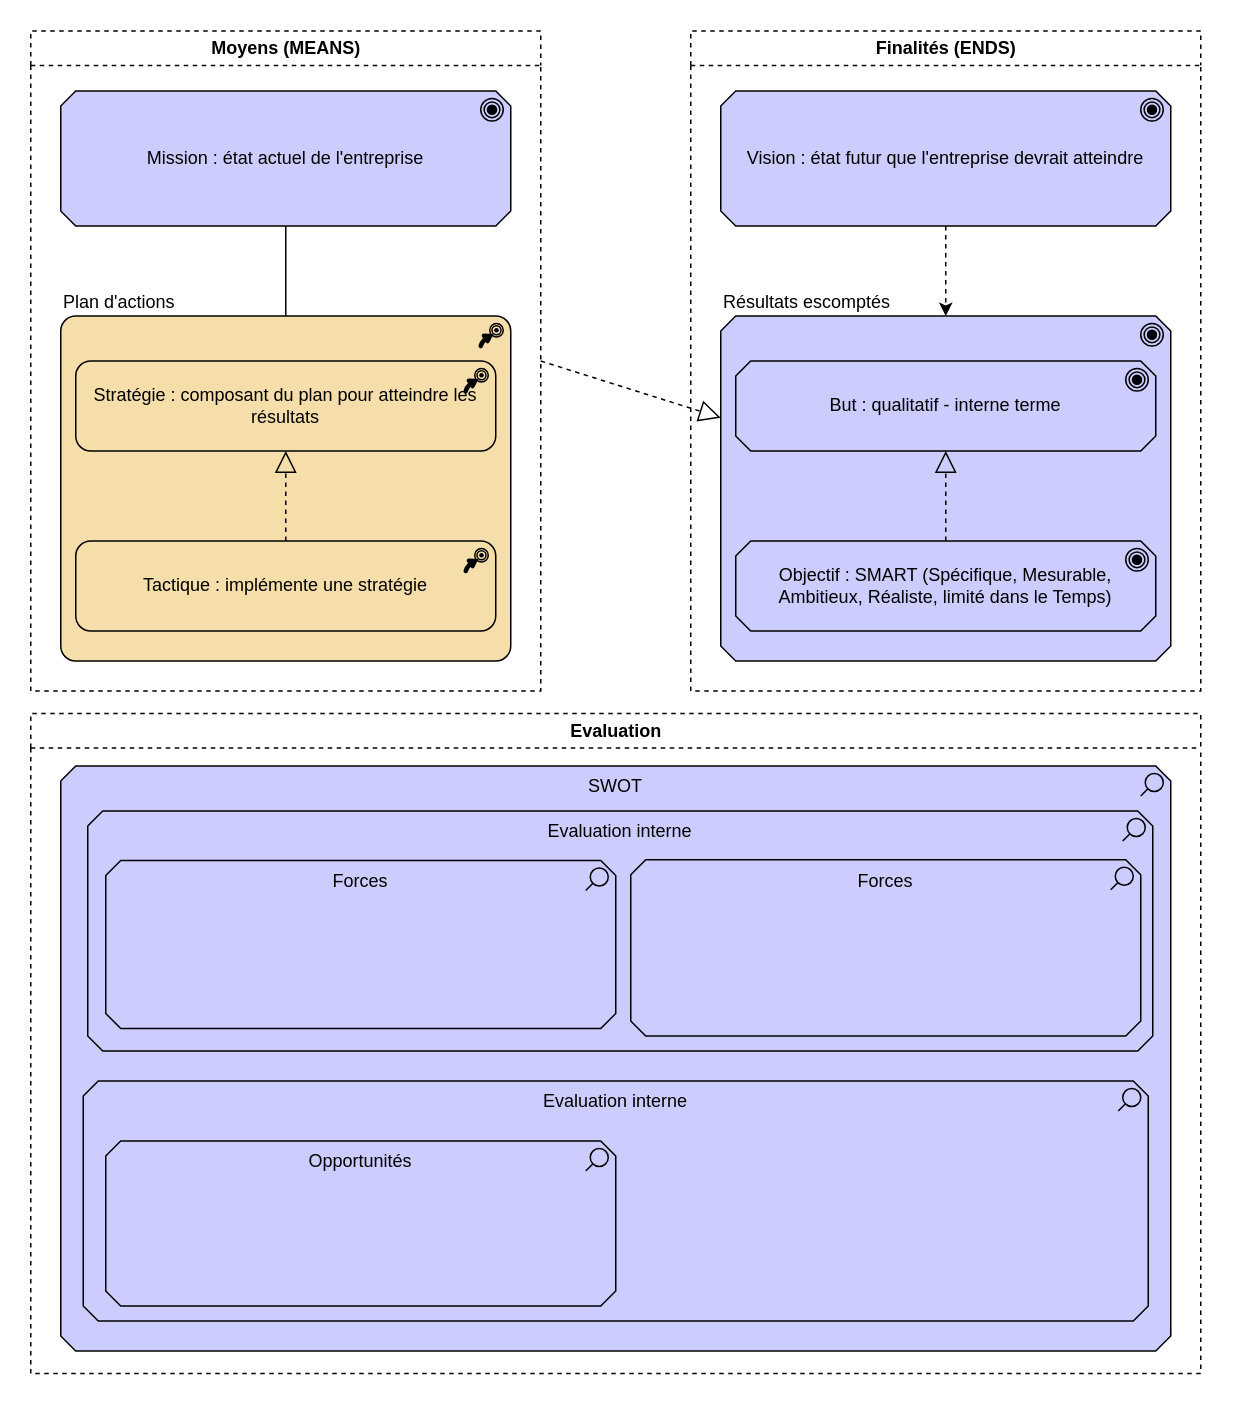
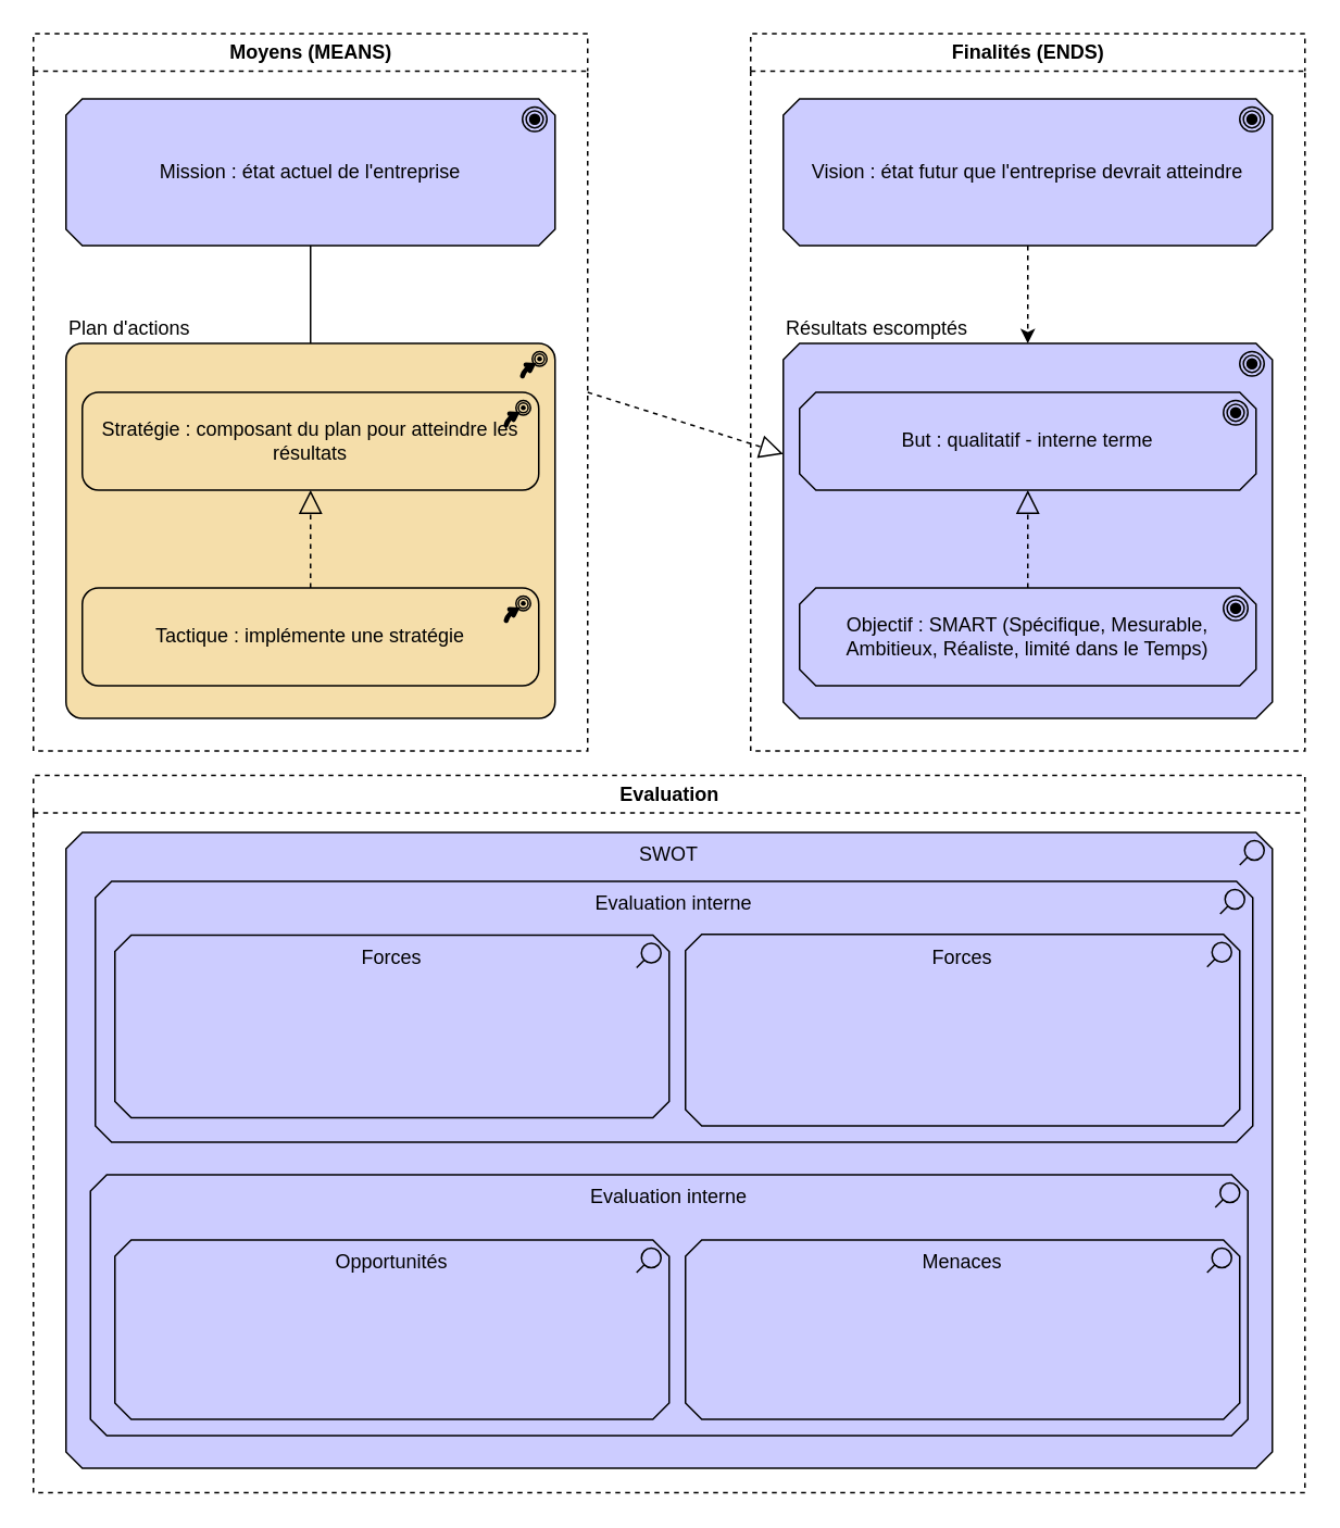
  <mxCell id="0" />
  <mxCell id="1" parent="0" />
  <mxCell id="2" value="Finalités (ENDS)" style="swimlane;html=1;dashed=1;" parent="1" vertex="1"><mxGeometry x="460" y="20" width="340" height="440" as="geometry" /></mxCell>
  <mxCell id="3" style="edgeStyle=orthogonalEdgeStyle;rounded=0;orthogonalLoop=1;jettySize=auto;html=1;entryX=0.5;entryY=0;entryDx=0;entryDy=0;entryPerimeter=0;endArrow=classic;endFill=1;startArrow=none;startFill=0;dashed=1;" parent="2" source="4" target="5" edge="1"><mxGeometry relative="1" as="geometry" /></mxCell>
  <mxCell id="4" value="Vision : état futur que l'entreprise devrait atteindre" style="html=1;outlineConnect=0;whiteSpace=wrap;fillColor=#CCCCFF;shape=mxgraph.archimate3.application;appType=goal;archiType=oct;" parent="2" vertex="1"><mxGeometry x="20" y="40" width="300" height="90" as="geometry" /></mxCell>
  <mxCell id="5" value="Résultats escomptés" style="html=1;outlineConnect=0;whiteSpace=wrap;fillColor=#CCCCFF;shape=mxgraph.archimate3.application;appType=goal;archiType=oct;labelPosition=center;verticalLabelPosition=top;align=left;verticalAlign=bottom;" parent="2" vertex="1"><mxGeometry x="20" y="190" width="300" height="230" as="geometry" /></mxCell>
  <mxCell id="6" value="But : qualitatif - interne terme" style="html=1;outlineConnect=0;whiteSpace=wrap;fillColor=#CCCCFF;shape=mxgraph.archimate3.application;appType=goal;archiType=oct;" parent="2" vertex="1"><mxGeometry x="30" y="220" width="280" height="60" as="geometry" /></mxCell>
  <mxCell id="7" value="Objectif : SMART (Spécifique, Mesurable, Ambitieux, Réaliste, limité dans le Temps)" style="html=1;outlineConnect=0;whiteSpace=wrap;fillColor=#CCCCFF;shape=mxgraph.archimate3.application;appType=goal;archiType=oct;" parent="2" vertex="1"><mxGeometry x="30" y="340" width="280" height="60" as="geometry" /></mxCell>
  <mxCell id="8" value="" style="endArrow=block;dashed=1;endFill=0;endSize=12;html=1;rounded=0;entryX=0.5;entryY=1;entryDx=0;entryDy=0;entryPerimeter=0;" parent="2" source="7" target="6" edge="1"><mxGeometry width="160" relative="1" as="geometry"><mxPoint x="-200" y="350" as="sourcePoint" /><mxPoint x="-200" y="290" as="targetPoint" /></mxGeometry></mxCell>
  <mxCell id="9" style="edgeStyle=orthogonalEdgeStyle;rounded=0;orthogonalLoop=1;jettySize=auto;html=1;entryX=0.5;entryY=1;entryDx=0;entryDy=0;entryPerimeter=0;endArrow=none;endFill=0;" parent="1" source="10" target="15" edge="1"><mxGeometry relative="1" as="geometry" /></mxCell>
  <mxCell id="10" value="Plan d'actions" style="outlineConnect=0;whiteSpace=wrap;fillColor=#F5DEAA;shape=mxgraph.archimate3.application;appType=course;archiType=rounded;labelPosition=center;verticalLabelPosition=top;align=left;verticalAlign=bottom;spacingTop=0;html=1;horizontal=1;" parent="1" vertex="1"><mxGeometry x="40" y="210" width="300" height="230" as="geometry" /></mxCell>
  <mxCell id="11" value="Stratégie : composant du plan pour atteindre les résultats" style="outlineConnect=0;whiteSpace=wrap;fillColor=#F5DEAA;shape=mxgraph.archimate3.application;appType=course;archiType=rounded;labelPosition=center;verticalLabelPosition=middle;align=center;verticalAlign=middle;spacingTop=0;html=1;horizontal=1;" parent="1" vertex="1"><mxGeometry x="50" y="240" width="280" height="60" as="geometry" /></mxCell>
  <mxCell id="12" value="Tactique : implémente une stratégie" style="outlineConnect=0;whiteSpace=wrap;fillColor=#F5DEAA;shape=mxgraph.archimate3.application;appType=course;archiType=rounded;labelPosition=center;verticalLabelPosition=middle;align=center;verticalAlign=middle;spacingTop=0;html=1;horizontal=1;" parent="1" vertex="1"><mxGeometry x="50" y="360" width="280" height="60" as="geometry" /></mxCell>
  <mxCell id="13" value="" style="endArrow=block;dashed=1;endFill=0;endSize=12;html=1;rounded=0;exitX=0.5;exitY=0;exitDx=0;exitDy=0;exitPerimeter=0;" parent="1" source="12" target="11" edge="1"><mxGeometry width="160" relative="1" as="geometry"><mxPoint x="280" y="130" as="sourcePoint" /><mxPoint x="440" y="130" as="targetPoint" /></mxGeometry></mxCell>
  <mxCell id="14" value="Moyens (MEANS)" style="swimlane;html=1;dashed=1;" parent="1" vertex="1"><mxGeometry x="20" y="20" width="340" height="440" as="geometry" /></mxCell>
  <mxCell id="15" value="Mission : état actuel de l'entreprise" style="html=1;outlineConnect=0;whiteSpace=wrap;fillColor=#CCCCFF;shape=mxgraph.archimate3.application;appType=goal;archiType=oct;" parent="14" vertex="1"><mxGeometry x="20" y="40" width="300" height="90" as="geometry" /></mxCell>
  <mxCell id="16" value="" style="endArrow=block;dashed=1;endFill=0;endSize=12;html=1;rounded=0;exitX=1;exitY=0.5;exitDx=0;exitDy=0;" parent="1" source="14" target="5" edge="1"><mxGeometry width="160" relative="1" as="geometry"><mxPoint x="640" y="370" as="sourcePoint" /><mxPoint x="640" y="310" as="targetPoint" /></mxGeometry></mxCell>
  <mxCell id="17" value="SWOT" style="html=1;outlineConnect=0;whiteSpace=wrap;fillColor=#CCCCFF;shape=mxgraph.archimate3.application;appType=assess;archiType=oct;labelPosition=center;verticalLabelPosition=middle;align=center;verticalAlign=top;" vertex="1" parent="1"><mxGeometry x="40" y="510" width="740" height="390" as="geometry" /></mxCell>
  <mxCell id="18" value="Evaluation interne" style="html=1;outlineConnect=0;whiteSpace=wrap;fillColor=#CCCCFF;shape=mxgraph.archimate3.application;appType=assess;archiType=oct;verticalAlign=top;" vertex="1" parent="1"><mxGeometry x="58" y="540" width="710" height="160" as="geometry" /></mxCell>
  <mxCell id="19" value="Evaluation" style="swimlane;html=1;dashed=1;" vertex="1" parent="1"><mxGeometry x="20" y="475" width="780" height="440" as="geometry" /></mxCell>
  <mxCell id="20" value="Forces" style="html=1;outlineConnect=0;whiteSpace=wrap;fillColor=#CCCCFF;shape=mxgraph.archimate3.application;appType=assess;archiType=oct;verticalAlign=top;" vertex="1" parent="19"><mxGeometry x="50" y="98" width="340" height="112" as="geometry" /></mxCell>
  <mxCell id="21" value="Forces" style="html=1;outlineConnect=0;whiteSpace=wrap;fillColor=#CCCCFF;shape=mxgraph.archimate3.application;appType=assess;archiType=oct;verticalAlign=top;" vertex="1" parent="1"><mxGeometry x="420" y="572.5" width="340" height="117.5" as="geometry" /></mxCell>
  <mxCell id="22" value="Evaluation interne" style="html=1;outlineConnect=0;whiteSpace=wrap;fillColor=#CCCCFF;shape=mxgraph.archimate3.application;appType=assess;archiType=oct;verticalAlign=top;" vertex="1" parent="1"><mxGeometry x="55" y="720" width="710" height="160" as="geometry" /></mxCell>
  <mxCell id="23" value="Opportunités" style="html=1;outlineConnect=0;whiteSpace=wrap;fillColor=#CCCCFF;shape=mxgraph.archimate3.application;appType=assess;archiType=oct;verticalAlign=top;" vertex="1" parent="1"><mxGeometry x="70" y="760" width="340" height="110" as="geometry" /></mxCell>
+ <mxCell id="24" value="Menaces" style="html=1;outlineConnect=0;whiteSpace=wrap;fillColor=#CCCCFF;shape=mxgraph.archimate3.application;appType=assess;archiType=oct;verticalAlign=top;" vertex="1" parent="1"><mxGeometry x="420" y="760" width="340" height="110" as="geometry" /></mxCell>
